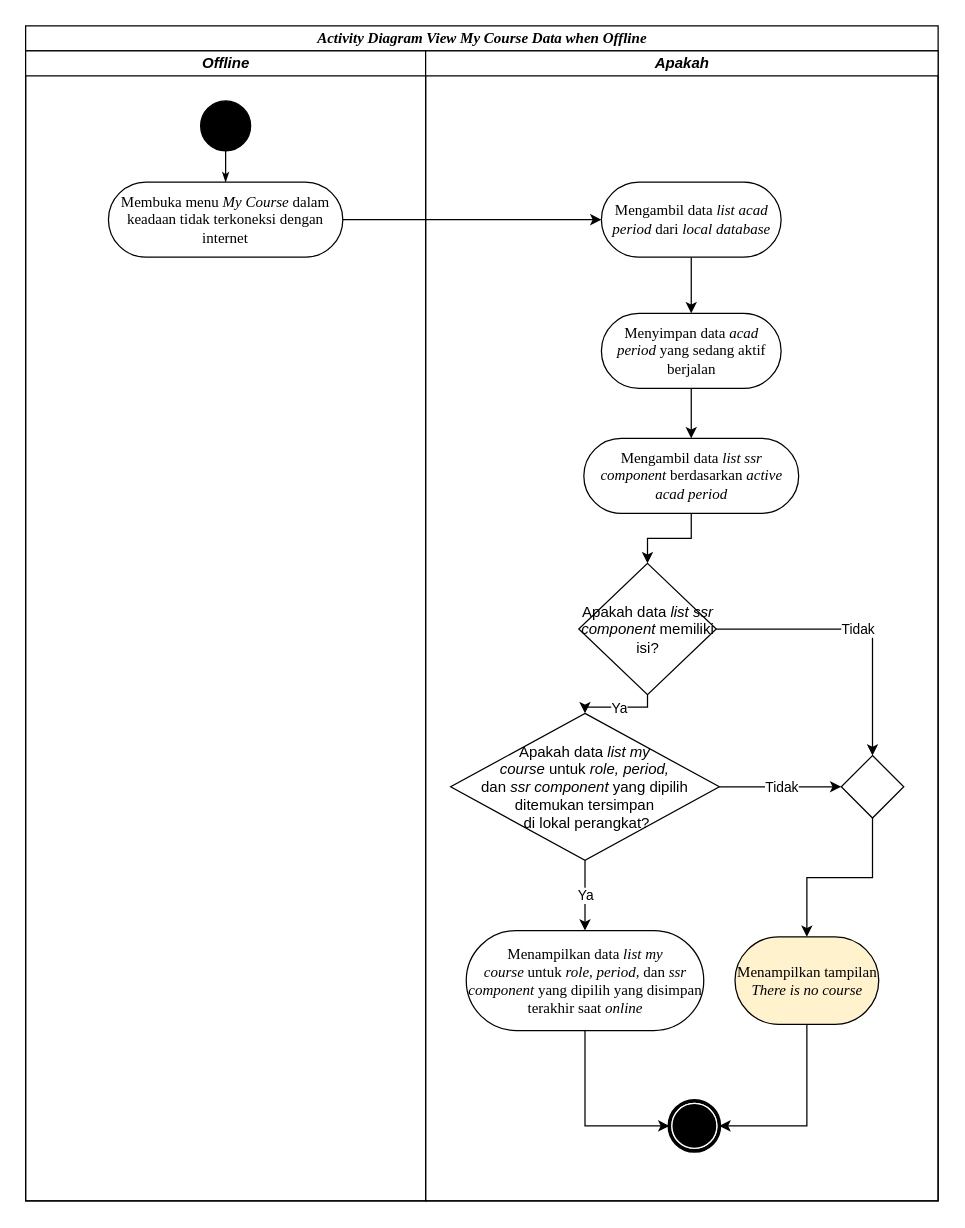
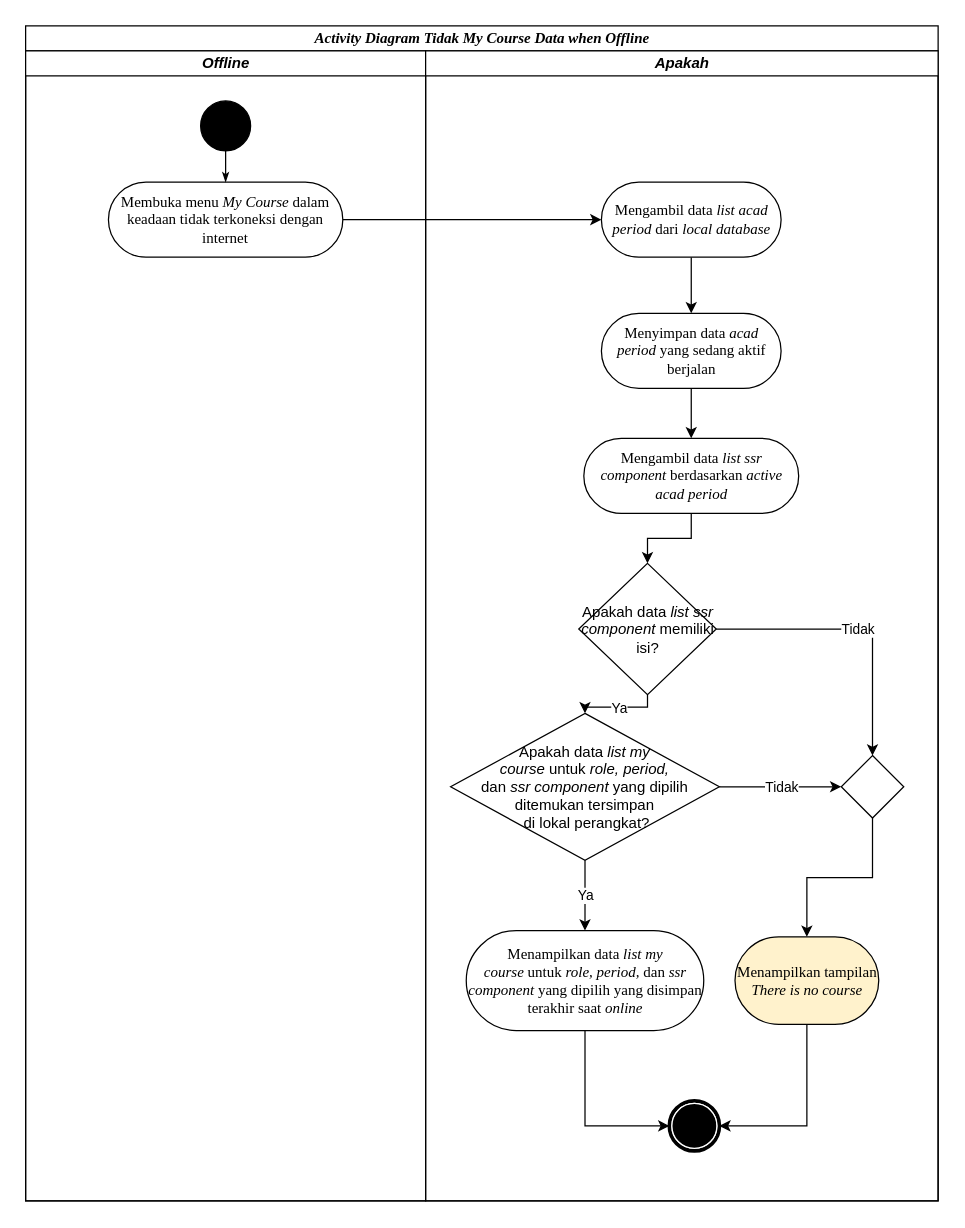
  <mxCell id="0" />
  <mxCell id="1" parent="0" />
- <mxCell id="2" value="&lt;i&gt;Activity Diagram&lt;/i&gt;&amp;nbsp;&lt;i&gt;View My Course Data when Offline&lt;/i&gt;" style="swimlane;html=1;childLayout=stackLayout;startSize=20;rounded=0;shadow=0;comic=0;labelBackgroundColor=none;strokeWidth=1;fontFamily=Verdana;fontSize=12;align=center;" parent="1" vertex="1"><mxGeometry x="20" y="20" width="730" height="940" as="geometry" /></mxCell>
+ <mxCell id="2" value="&lt;i&gt;Activity Diagram&lt;/i&gt;&amp;nbsp;&lt;i&gt;Tidak My Course Data when Offline&lt;/i&gt;" style="swimlane;html=1;childLayout=stackLayout;startSize=20;rounded=0;shadow=0;comic=0;labelBackgroundColor=none;strokeWidth=1;fontFamily=Verdana;fontSize=12;align=center;" parent="1" vertex="1"><mxGeometry x="20" y="20" width="730" height="940" as="geometry" /></mxCell>
  <mxCell id="3" value="&lt;i&gt;Offline&lt;/i&gt;" style="swimlane;html=1;startSize=20;" parent="2" vertex="1"><mxGeometry y="20" width="320" height="920" as="geometry"><mxRectangle y="20" width="40" height="970" as="alternateBounds" /></mxGeometry></mxCell>
  <mxCell id="4" value="" style="ellipse;whiteSpace=wrap;html=1;rounded=0;shadow=0;comic=0;labelBackgroundColor=none;strokeWidth=1;fillColor=#000000;fontFamily=Verdana;fontSize=12;align=center;" parent="3" vertex="1"><mxGeometry x="140" y="40" width="40" height="40" as="geometry" /></mxCell>
  <mxCell id="5" value="Membuka menu &lt;i&gt;My Course &lt;/i&gt;dalam keadaan tidak terkoneksi dengan internet" style="rounded=1;whiteSpace=wrap;html=1;shadow=0;comic=0;labelBackgroundColor=none;strokeWidth=1;fontFamily=Verdana;fontSize=12;align=center;arcSize=50;" parent="3" vertex="1"><mxGeometry x="66.25" y="105" width="187.5" height="60" as="geometry" /></mxCell>
  <mxCell id="6" style="rounded=0;html=1;labelBackgroundColor=none;startArrow=none;startFill=0;startSize=5;endArrow=classicThin;endFill=1;endSize=5;jettySize=auto;orthogonalLoop=1;strokeWidth=1;fontFamily=Verdana;fontSize=12" parent="3" source="4" target="5" edge="1"><mxGeometry relative="1" as="geometry" /></mxCell>
  <mxCell id="7" value="&lt;i&gt;Apakah&lt;/i&gt;" style="swimlane;html=1;startSize=20;" parent="2" vertex="1"><mxGeometry x="320" y="20" width="410" height="920" as="geometry" /></mxCell>
  <mxCell id="8" value="" style="shape=mxgraph.bpmn.shape;html=1;verticalLabelPosition=bottom;labelBackgroundColor=#ffffff;verticalAlign=top;perimeter=ellipsePerimeter;outline=end;symbol=terminate;rounded=0;shadow=0;comic=0;strokeWidth=1;fontFamily=Verdana;fontSize=12;align=center;" parent="7" vertex="1"><mxGeometry x="195" y="840" width="40" height="40" as="geometry" /></mxCell>
  <mxCell id="9" value="Apakah data &lt;i&gt;list&amp;nbsp;my &lt;br&gt;course&lt;/i&gt;&amp;nbsp;untuk &lt;i&gt;role,&lt;/i&gt;&amp;nbsp;&lt;i&gt;period, &lt;br&gt;&lt;/i&gt;dan&lt;i&gt; ssr component&amp;nbsp;&lt;/i&gt;yang dipilih &lt;br&gt;ditemukan tersimpan&lt;br&gt;&amp;nbsp;di lokal perangkat?" style="rhombus;whiteSpace=wrap;html=1;" parent="7" vertex="1"><mxGeometry x="20" y="530" width="215" height="117.5" as="geometry" /></mxCell>
  <mxCell id="10" style="edgeStyle=orthogonalEdgeStyle;rounded=0;orthogonalLoop=1;jettySize=auto;html=1;exitX=0.5;exitY=1;exitDx=0;exitDy=0;entryX=1;entryY=0.5;entryDx=0;entryDy=0;" parent="7" source="11" target="8" edge="1"><mxGeometry relative="1" as="geometry" /></mxCell>
  <mxCell id="11" value="Menampilkan tampilan &lt;i&gt;There is no course&lt;/i&gt;" style="rounded=1;whiteSpace=wrap;html=1;shadow=0;comic=0;labelBackgroundColor=none;strokeWidth=1;fontFamily=Verdana;fontSize=12;align=center;arcSize=50;fillColor=#fff2cc;" parent="7" vertex="1"><mxGeometry x="247.5" y="708.75" width="115" height="70" as="geometry" /></mxCell>
  <mxCell id="12" value="" style="endArrow=classic;html=1;rounded=0;exitX=0.5;exitY=1;exitDx=0;exitDy=0;entryX=0.5;entryY=0;entryDx=0;entryDy=0;edgeStyle=orthogonalEdgeStyle;" parent="7" source="9" target="17" edge="1"><mxGeometry relative="1" as="geometry"><mxPoint x="92.5" y="703.75" as="sourcePoint" /><mxPoint x="192.5" y="703.75" as="targetPoint" /></mxGeometry></mxCell>
  <mxCell id="13" value="Ya" style="edgeLabel;resizable=0;html=1;align=center;verticalAlign=middle;" parent="12" connectable="0" vertex="1"><mxGeometry relative="1" as="geometry" /></mxCell>
  <mxCell id="14" value="" style="endArrow=classic;html=1;rounded=0;exitX=1;exitY=0.5;exitDx=0;exitDy=0;edgeStyle=orthogonalEdgeStyle;entryX=0;entryY=0.5;entryDx=0;entryDy=0;" parent="7" source="9" target="26" edge="1"><mxGeometry relative="1" as="geometry"><mxPoint x="202.5" y="643.75" as="sourcePoint" /><mxPoint x="292.51" y="589" as="targetPoint" /></mxGeometry></mxCell>
  <mxCell id="15" value="Tidak" style="edgeLabel;resizable=0;html=1;align=center;verticalAlign=middle;" parent="14" connectable="0" vertex="1"><mxGeometry relative="1" as="geometry" /></mxCell>
  <mxCell id="16" style="edgeStyle=orthogonalEdgeStyle;rounded=0;orthogonalLoop=1;jettySize=auto;html=1;exitX=0.5;exitY=1;exitDx=0;exitDy=0;entryX=0;entryY=0.5;entryDx=0;entryDy=0;" parent="7" source="17" target="8" edge="1"><mxGeometry relative="1" as="geometry" /></mxCell>
  <mxCell id="17" value="Menampilkan data &lt;i&gt;list my course&lt;/i&gt;&amp;nbsp;untuk &lt;i&gt;role, period, &lt;/i&gt;dan &lt;i&gt;ssr component &lt;/i&gt;yang dipilih yang disimpan terakhir saat &lt;i&gt;online&lt;/i&gt;" style="rounded=1;whiteSpace=wrap;html=1;shadow=0;comic=0;labelBackgroundColor=none;strokeWidth=1;fontFamily=Verdana;fontSize=12;align=center;arcSize=50;" parent="7" vertex="1"><mxGeometry x="32.5" y="703.75" width="190" height="80" as="geometry" /></mxCell>
  <mxCell id="18" style="edgeStyle=orthogonalEdgeStyle;rounded=0;orthogonalLoop=1;jettySize=auto;html=1;exitX=0.5;exitY=1;exitDx=0;exitDy=0;entryX=0.5;entryY=0;entryDx=0;entryDy=0;" edge="1" parent="7" source="19" target="21"><mxGeometry relative="1" as="geometry" /></mxCell>
  <mxCell id="19" value="Mengambil data &lt;i&gt;list acad period &lt;/i&gt;dari &lt;i&gt;local database&lt;/i&gt;" style="rounded=1;whiteSpace=wrap;html=1;shadow=0;comic=0;labelBackgroundColor=none;strokeWidth=1;fontFamily=Verdana;fontSize=12;align=center;arcSize=50;" vertex="1" parent="7"><mxGeometry x="140.63" y="105" width="143.75" height="60" as="geometry" /></mxCell>
  <mxCell id="20" style="edgeStyle=orthogonalEdgeStyle;rounded=0;orthogonalLoop=1;jettySize=auto;html=1;exitX=0.5;exitY=1;exitDx=0;exitDy=0;entryX=0.5;entryY=0;entryDx=0;entryDy=0;" edge="1" parent="7" source="21" target="23"><mxGeometry relative="1" as="geometry" /></mxCell>
  <mxCell id="21" value="Menyimpan data &lt;i&gt;acad period&lt;/i&gt;&amp;nbsp;yang sedang aktif berjalan" style="rounded=1;whiteSpace=wrap;html=1;shadow=0;comic=0;labelBackgroundColor=none;strokeWidth=1;fontFamily=Verdana;fontSize=12;align=center;arcSize=50;" vertex="1" parent="7"><mxGeometry x="140.63" y="210" width="143.75" height="60" as="geometry" /></mxCell>
  <mxCell id="22" style="edgeStyle=orthogonalEdgeStyle;rounded=0;orthogonalLoop=1;jettySize=auto;html=1;exitX=0.5;exitY=1;exitDx=0;exitDy=0;entryX=0.5;entryY=0;entryDx=0;entryDy=0;" edge="1" parent="7" source="23" target="24"><mxGeometry relative="1" as="geometry" /></mxCell>
  <mxCell id="23" value="Mengambil data &lt;i&gt;list ssr component&amp;nbsp;&lt;/i&gt;berdasarkan &lt;i&gt;active acad period&lt;/i&gt;" style="rounded=1;whiteSpace=wrap;html=1;shadow=0;comic=0;labelBackgroundColor=none;strokeWidth=1;fontFamily=Verdana;fontSize=12;align=center;arcSize=50;" vertex="1" parent="7"><mxGeometry x="126.56" y="310" width="171.88" height="60" as="geometry" /></mxCell>
  <mxCell id="24" value="Apakah data &lt;i&gt;list ssr component&lt;/i&gt;&amp;nbsp;memiliki isi?" style="rhombus;whiteSpace=wrap;html=1;" vertex="1" parent="7"><mxGeometry x="122.5" y="410" width="110" height="105" as="geometry" /></mxCell>
  <mxCell id="25" style="edgeStyle=orthogonalEdgeStyle;rounded=0;orthogonalLoop=1;jettySize=auto;html=1;exitX=0.5;exitY=1;exitDx=0;exitDy=0;entryX=0.5;entryY=0;entryDx=0;entryDy=0;" edge="1" parent="7" source="26" target="11"><mxGeometry relative="1" as="geometry" /></mxCell>
  <mxCell id="26" value="" style="rhombus;whiteSpace=wrap;html=1;" vertex="1" parent="7"><mxGeometry x="332.51" y="563.75" width="50" height="50" as="geometry" /></mxCell>
  <mxCell id="27" value="" style="endArrow=classic;html=1;rounded=0;exitX=0.5;exitY=1;exitDx=0;exitDy=0;entryX=0.5;entryY=0;entryDx=0;entryDy=0;edgeStyle=orthogonalEdgeStyle;" edge="1" parent="7" source="24" target="9"><mxGeometry relative="1" as="geometry"><mxPoint x="119.99" y="657.5" as="sourcePoint" /><mxPoint x="119.99" y="713.75" as="targetPoint" /></mxGeometry></mxCell>
  <mxCell id="28" value="Ya" style="edgeLabel;resizable=0;html=1;align=center;verticalAlign=middle;" connectable="0" vertex="1" parent="27"><mxGeometry relative="1" as="geometry" /></mxCell>
  <mxCell id="29" value="" style="endArrow=classic;html=1;rounded=0;exitX=1;exitY=0.5;exitDx=0;exitDy=0;edgeStyle=orthogonalEdgeStyle;" edge="1" parent="7" source="24" target="26"><mxGeometry relative="1" as="geometry"><mxPoint x="227.49" y="598.75" as="sourcePoint" /><mxPoint x="325" y="598.75" as="targetPoint" /></mxGeometry></mxCell>
  <mxCell id="30" value="Tidak" style="edgeLabel;resizable=0;html=1;align=center;verticalAlign=middle;" connectable="0" vertex="1" parent="29"><mxGeometry relative="1" as="geometry" /></mxCell>
  <mxCell id="31" style="edgeStyle=orthogonalEdgeStyle;rounded=0;orthogonalLoop=1;jettySize=auto;html=1;exitX=1;exitY=0.5;exitDx=0;exitDy=0;entryX=0;entryY=0.5;entryDx=0;entryDy=0;" edge="1" parent="2" source="5" target="19"><mxGeometry relative="1" as="geometry" /></mxCell>
